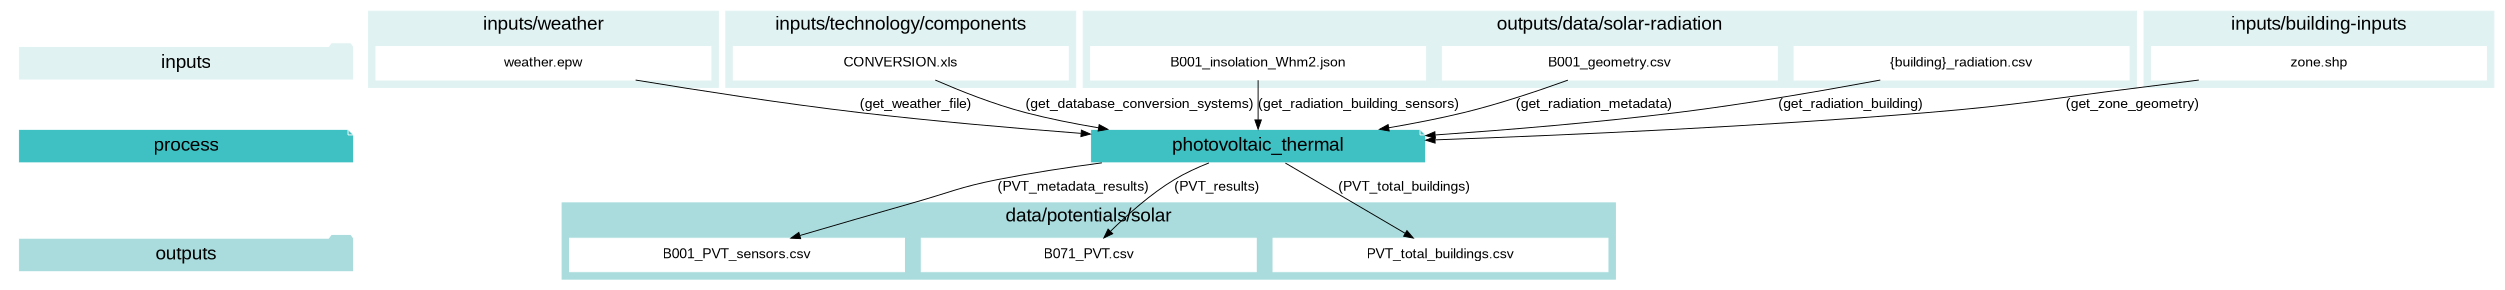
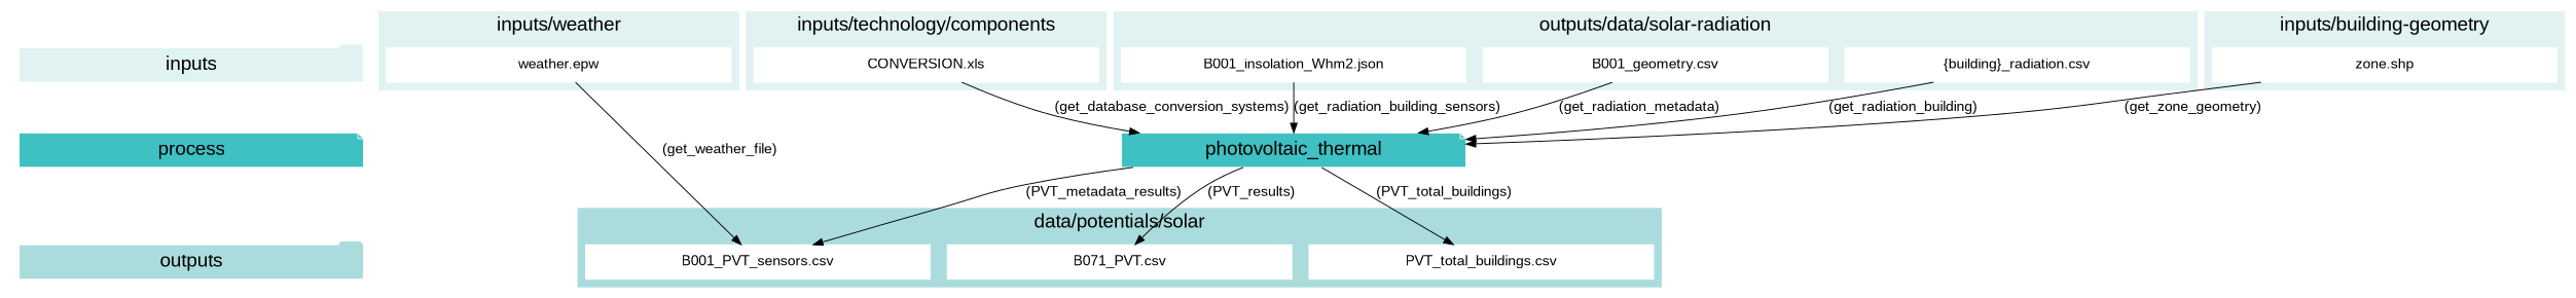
  digraph {
    fontname=arial
    newrank=true
    rankdir=TB
    node [color=white fixedsize=true fontname=arial fontsize=15 shape=box style=filled]
    edge [fontname=arial fontsize=15]
    process [fillcolor="#3FC0C2" fontsize=20 shape=note width=5]
    outputs [fillcolor="#aadcdd" fontsize=20 shape=folder width=5]
    inputs [fillcolor="#E1F2F2" fontsize=20 shape=folder width=5]
    "zone.shp" [width=5]
    "B001_PVT_sensors.csv" [width=5]
    n6 [label="B071_PVT.csv" width=5]
    "PVT_total_buildings.csv" [width=5]
    "CONVERSION.xls" [width=5]
    "weather.epw" [width=5]
    "{building}_radiation.csv" [width=5]
    "B001_insolation_Whm2.json" [width=5]
    "B001_geometry.csv" [width=5]
    photovoltaic_thermal [fillcolor="#3FC0C2" fontsize=20 shape=note width=5]
    subgraph cluster_1 {
      fontsize=25
      style=invis
      process
      outputs
      inputs
    }
    subgraph cluster_2 {
      color="#E1F2F2"
      fontsize=20
-     label="inputs/building-inputs"
+     label="inputs/building-geometry"
      rank=same
      style=filled
      "zone.shp"
    }
    subgraph cluster_3 {
      color="#aadcdd"
      fontsize=20
      label="data/potentials/solar"
      rank=same
      style=filled
      "B001_PVT_sensors.csv"
      n6
      "PVT_total_buildings.csv"
    }
    subgraph cluster_4 {
      color="#E1F2F2"
      fontsize=20
      label="inputs/technology/components"
      rank=same
      style=filled
      "CONVERSION.xls"
    }
    subgraph cluster_5 {
      color="#E1F2F2"
      fontsize=20
      label="inputs/weather"
      rank=same
      style=filled
      "weather.epw"
    }
    subgraph cluster_6 {
      color="#E1F2F2"
      fontsize=20
      label="outputs/data/solar-radiation"
      rank=same
      style=filled
      "{building}_radiation.csv"
      "B001_insolation_Whm2.json"
      "B001_geometry.csv"
    }
    process -> outputs [style=invis]
    inputs -> process [style=invis]
    "zone.shp" -> photovoltaic_thermal [label="(get_zone_geometry)"]
    "CONVERSION.xls" -> photovoltaic_thermal [label="(get_database_conversion_systems)"]
-   "weather.epw" -> photovoltaic_thermal [label="(get_weather_file)"]
+   "weather.epw" -> "B001_PVT_sensors.csv" [label="(get_weather_file)"]
    "{building}_radiation.csv" -> photovoltaic_thermal [label="(get_radiation_building)"]
    "B001_insolation_Whm2.json" -> photovoltaic_thermal [label="(get_radiation_building_sensors)"]
    "B001_geometry.csv" -> photovoltaic_thermal [label="(get_radiation_metadata)"]
    photovoltaic_thermal -> "B001_PVT_sensors.csv" [label="(PVT_metadata_results)"]
    photovoltaic_thermal -> n6 [label="(PVT_results)"]
    photovoltaic_thermal -> "PVT_total_buildings.csv" [label="(PVT_total_buildings)"]
  }
